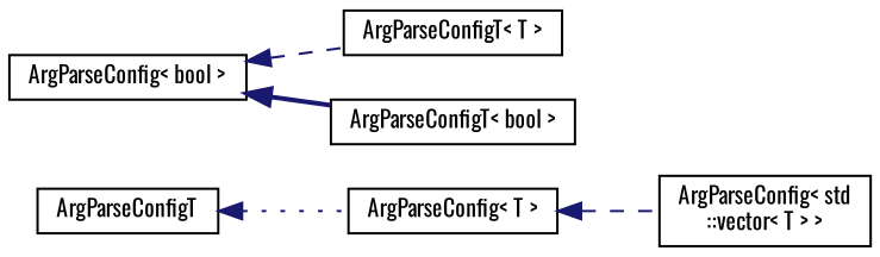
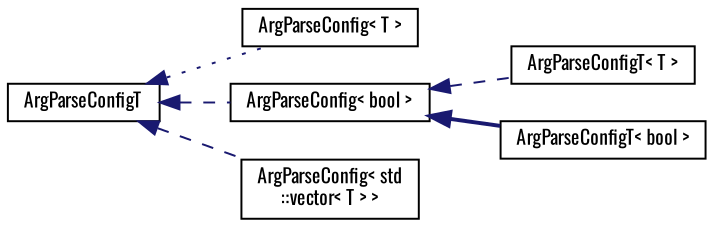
  digraph {
    fontname=Oswald
    rankdir=LR
    node [color=black fillcolor=white fontname=Oswald fontsize=10 shape=record style=filled]
    edge [color=midnightblue dir=back fontname=Oswald fontsize=10 labelfontname=Helvetica labelfontsize=10 style=dashed]
    n1 [height=0.2 label=ArgParseConfigT width=0.4]
    n2 [height=0.2 label="ArgParseConfig\< T \>" width=0.4]
    n3 [height=0.2 label="ArgParseConfig\< bool \>" width=0.4]
    n4 [height=0.2 label="ArgParseConfig\< std\l::vector\< T \> \>" width=0.4]
    n5 [height=0.2 label="ArgParseConfigT\< T \>" width=0.4]
    n6 [height=0.2 label="ArgParseConfigT\< bool \>" width=0.4]
    n1 -> n2 [style=dotted]
-   n2 -> n4
+   n1 -> n3
+   n1 -> n4
    n3 -> n5
    n3 -> n6 [style=bold]
  }
